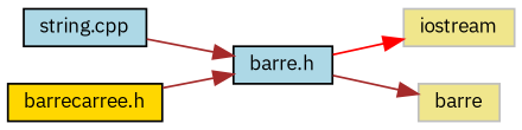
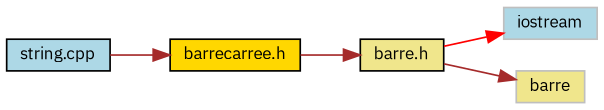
  digraph {
    fontname="IBM Plex Sans"
    rankdir=LR
    node [color=black fillcolor=lightblue fontname="IBM Plex Sans" fontsize=10 shape=record style=filled]
    edge [color=brown fontname="IBM Plex Sans" fontsize=10 labelfontname=Helvetica labelfontsize=10 style=solid]
    n1 [fontcolor=black height=0.2 label="string.cpp" width=0.4]
    n2 [fillcolor=gold height=0.2 label="barrecarree.h" width=0.4]
-   n3 [height=0.2 label="barre.h" width=0.4]
-   n4 [color=grey75 fillcolor=khaki height=0.2 label=iostream width=0.4]
+   n3 [fillcolor=khaki height=0.2 label="barre.h" width=0.4]
+   n4 [color=grey75 height=0.2 label=iostream width=0.4]
    n5 [color=grey75 fillcolor=khaki height=0.2 label=barre width=0.4]
-   n1 -> n3
+   n1 -> n2
    n2 -> n3
    n3 -> n4 [color=red]
    n3 -> n5
  }
